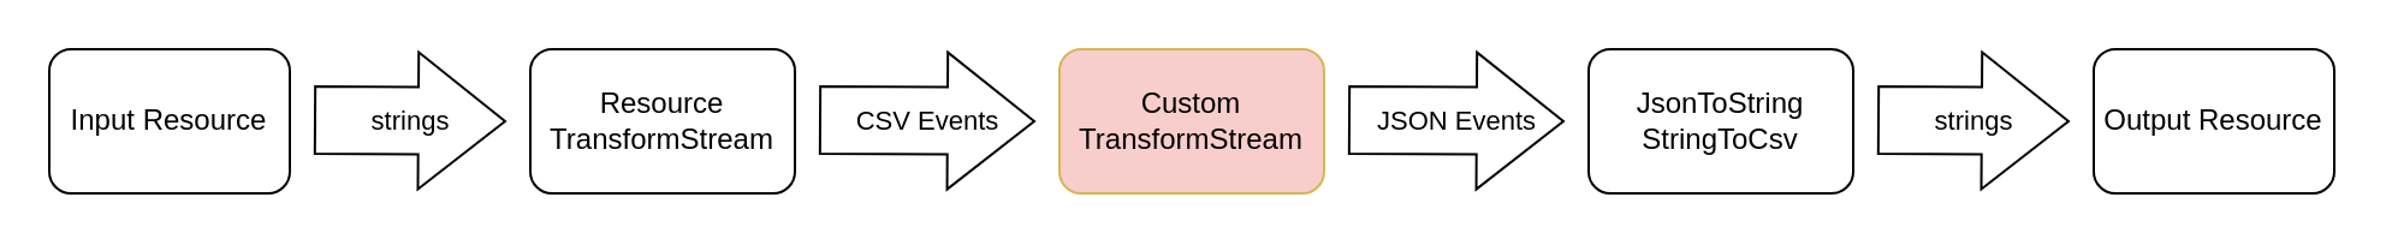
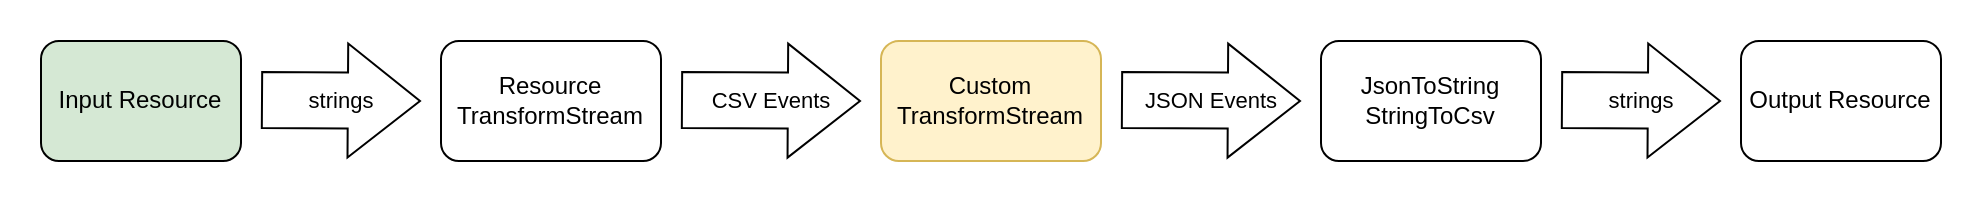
  <mxCell id="0" />
  <mxCell id="1" parent="0" />
- <mxCell id="2" value="Input Resource" style="rounded=1;whiteSpace=wrap;html=1;" vertex="1" parent="1"><mxGeometry x="20" y="20" width="100" height="60" as="geometry" /></mxCell>
+ <mxCell id="2" value="Input Resource" style="rounded=1;whiteSpace=wrap;html=1;fillColor=#d5e8d4;" vertex="1" parent="1"><mxGeometry x="20" y="20" width="100" height="60" as="geometry" /></mxCell>
  <mxCell id="3" value="strings" style="shape=flexArrow;endArrow=classic;html=1;rounded=0;endWidth=28;endSize=11.69;width=28;" edge="1" parent="1"><mxGeometry width="50" height="50" relative="1" as="geometry"><mxPoint x="130" y="49.5" as="sourcePoint" /><mxPoint x="210" y="50" as="targetPoint" /></mxGeometry></mxCell>
  <mxCell id="4" value="Resource&lt;br&gt;TransformStream" style="rounded=1;whiteSpace=wrap;html=1;" vertex="1" parent="1"><mxGeometry x="220" y="20" width="110" height="60" as="geometry" /></mxCell>
  <mxCell id="5" value="CSV Events" style="shape=flexArrow;endArrow=classic;html=1;rounded=0;endWidth=28;endSize=11.69;width=28;" edge="1" parent="1"><mxGeometry width="50" height="50" relative="1" as="geometry"><mxPoint x="340" y="49.5" as="sourcePoint" /><mxPoint x="430" y="50" as="targetPoint" /></mxGeometry></mxCell>
- <mxCell id="6" value="Custom&lt;br&gt;TransformStream" style="rounded=1;whiteSpace=wrap;html=1;fillColor=#f8cecc;strokeColor=#d6b656;" vertex="1" parent="1"><mxGeometry x="440" y="20" width="110" height="60" as="geometry" /></mxCell>
+ <mxCell id="6" value="Custom&lt;br&gt;TransformStream" style="rounded=1;whiteSpace=wrap;html=1;fillColor=#fff2cc;strokeColor=#d6b656;" vertex="1" parent="1"><mxGeometry x="440" y="20" width="110" height="60" as="geometry" /></mxCell>
  <mxCell id="7" value="JSON Events" style="shape=flexArrow;endArrow=classic;html=1;rounded=0;endWidth=28;endSize=11.69;width=28;" edge="1" parent="1"><mxGeometry width="50" height="50" relative="1" as="geometry"><mxPoint x="560" y="49.5" as="sourcePoint" /><mxPoint x="650" y="50" as="targetPoint" /></mxGeometry></mxCell>
  <mxCell id="8" value="JsonToString&lt;br&gt;StringToCsv" style="rounded=1;whiteSpace=wrap;html=1;" vertex="1" parent="1"><mxGeometry x="660" y="20" width="110" height="60" as="geometry" /></mxCell>
  <mxCell id="9" value="strings" style="shape=flexArrow;endArrow=classic;html=1;rounded=0;endWidth=28;endSize=11.69;width=28;" edge="1" parent="1"><mxGeometry width="50" height="50" relative="1" as="geometry"><mxPoint x="780" y="49.5" as="sourcePoint" /><mxPoint x="860" y="50" as="targetPoint" /></mxGeometry></mxCell>
  <mxCell id="10" value="Output Resource" style="rounded=1;whiteSpace=wrap;html=1;" vertex="1" parent="1"><mxGeometry x="870" y="20" width="100" height="60" as="geometry" /></mxCell>
